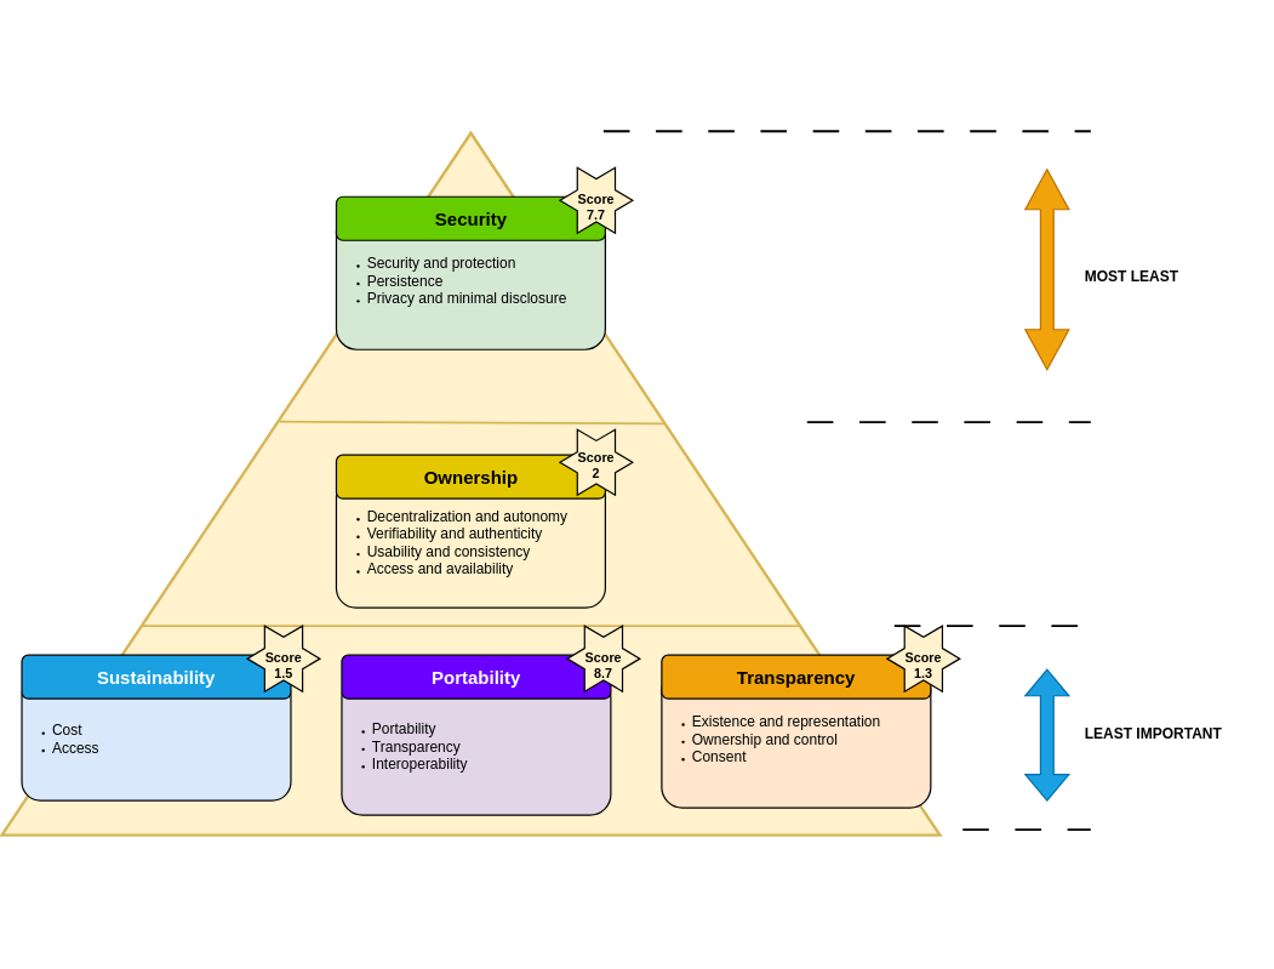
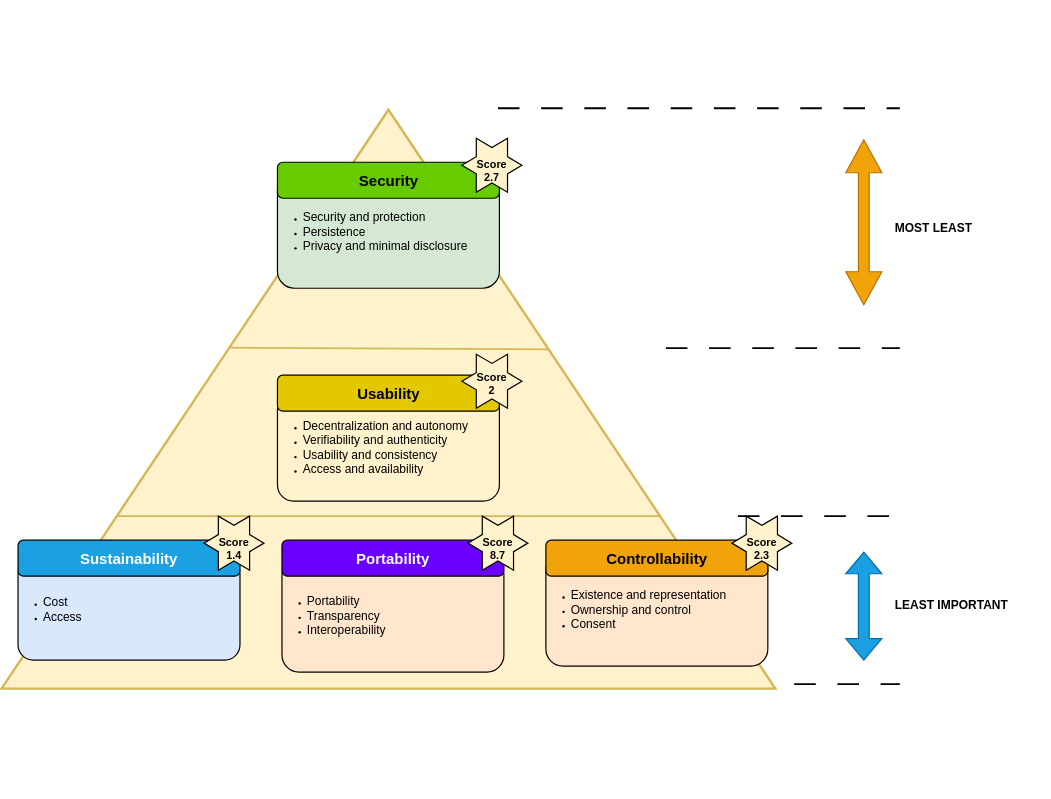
  <mxCell id="0" />
  <mxCell id="1" parent="0" />
  <mxCell id="2" value="" style="endArrow=none;html=1;rounded=0;exitX=0.298;exitY=0.15;exitDx=0;exitDy=0;exitPerimeter=0;fillColor=#fff2cc;strokeColor=#000000;strokeWidth=3;dashed=1;dashPattern=12 12;" parent="1" edge="1"><mxGeometry width="50" height="50" relative="1" as="geometry"><mxPoint x="1170" y="1140" as="sourcePoint" /><mxPoint x="1490" y="1140" as="targetPoint" /></mxGeometry></mxCell>
  <mxCell id="3" value="" style="triangle;whiteSpace=wrap;html=1;rotation=-90;fillColor=#fff2cc;strokeColor=#d6b656;strokeWidth=4;" parent="1" vertex="1"><mxGeometry x="155" y="20" width="965" height="1290" as="geometry" /></mxCell>
  <mxCell id="4" value="&lt;div style=&quot;line-height: 200%;&quot; align=&quot;right&quot;&gt;&lt;span style=&quot;color: rgb(0, 0, 0);&quot;&gt;&lt;b&gt;&lt;font style=&quot;font-size: 20px;&quot;&gt;MOST LEAST&lt;/font&gt;&lt;/b&gt;&lt;/span&gt;&lt;br&gt;&lt;/div&gt;" style="text;whiteSpace=wrap;html=1;" parent="1" vertex="1"><mxGeometry x="1480" y="360" width="240" height="60" as="geometry" /></mxCell>
  <mxCell id="5" value="&lt;div style=&quot;line-height: 200%;&quot; align=&quot;right&quot;&gt;&lt;b&gt;&lt;font style=&quot;font-size: 20px; color: rgb(0, 0, 0);&quot;&gt;LEAST IMPORTANT&lt;/font&gt;&lt;span style=&quot;color: rgba(0, 0, 0, 0);&quot;&gt;&lt;span style=&quot;color: rgba(0, 0, 0, 0);&quot;&gt;&lt;br&gt;&lt;/span&gt;&lt;/span&gt;&lt;/b&gt;&lt;/div&gt;" style="text;whiteSpace=wrap;html=1;" parent="1" vertex="1"><mxGeometry x="1480" y="990" width="240" height="60" as="geometry" /></mxCell>
  <mxCell id="6" value="" style="endArrow=none;html=1;rounded=0;entryX=0.586;entryY=0.707;entryDx=0;entryDy=0;entryPerimeter=0;exitX=0.589;exitY=0.296;exitDx=0;exitDy=0;exitPerimeter=0;fillColor=#fff2cc;strokeColor=#d6b656;strokeWidth=3;" parent="1" source="3" target="3" edge="1"><mxGeometry width="50" height="50" relative="1" as="geometry"><mxPoint x="1000" y="660" as="sourcePoint" /><mxPoint x="1050" y="610" as="targetPoint" /></mxGeometry></mxCell>
  <mxCell id="7" value="" style="endArrow=none;html=1;rounded=0;entryX=0.298;entryY=0.851;entryDx=0;entryDy=0;entryPerimeter=0;exitX=0.298;exitY=0.15;exitDx=0;exitDy=0;exitPerimeter=0;fillColor=#fff2cc;strokeColor=#d6b656;strokeWidth=3;" parent="1" source="3" target="3" edge="1"><mxGeometry width="50" height="50" relative="1" as="geometry"><mxPoint x="560" y="860" as="sourcePoint" /><mxPoint x="1091" y="863" as="targetPoint" /></mxGeometry></mxCell>
  <mxCell id="8" value="&lt;div align=&quot;left&quot;&gt;&lt;ul&gt;&lt;li&gt;&lt;font style=&quot;font-size: 20px;&quot;&gt;Existence and representation&lt;/font&gt;&lt;/li&gt;&lt;li&gt;&lt;font style=&quot;font-size: 20px;&quot;&gt;Ownership and control&lt;/font&gt;&lt;/li&gt;&lt;li&gt;&lt;font style=&quot;font-size: 20px;&quot;&gt;Consent&lt;/font&gt;&lt;/li&gt;&lt;/ul&gt;&lt;/div&gt;" style="rounded=1;whiteSpace=wrap;html=1;align=left;fillColor=#ffe6cc;strokeColor=#000000;strokeWidth=2;" parent="1" vertex="1"><mxGeometry x="900" y="920" width="370" height="190" as="geometry" /></mxCell>
  <mxCell id="9" value="&lt;div align=&quot;left&quot;&gt;&lt;ul&gt;&lt;li&gt;&lt;font style=&quot;font-size: 20px;&quot;&gt;Security and protection&lt;/font&gt;&lt;/li&gt;&lt;li&gt;&lt;font style=&quot;font-size: 20px;&quot;&gt;Persistence&lt;/font&gt;&lt;/li&gt;&lt;li&gt;&lt;font style=&quot;font-size: 20px;&quot;&gt;Privacy and minimal disclosure&lt;/font&gt;&lt;/li&gt;&lt;/ul&gt;&lt;/div&gt;" style="rounded=1;whiteSpace=wrap;html=1;align=left;fillColor=#d5e8d4;strokeColor=#000000;strokeWidth=2;" parent="1" vertex="1"><mxGeometry x="452.5" y="290" width="370" height="190" as="geometry" /></mxCell>
  <mxCell id="10" value="&lt;div align=&quot;left&quot;&gt;&lt;ul&gt;&lt;li&gt;&lt;font style=&quot;font-size: 20px;&quot;&gt;Decentralization and autonomy&lt;/font&gt;&lt;/li&gt;&lt;li&gt;&lt;font style=&quot;font-size: 20px;&quot;&gt;Verifiability and authenticity&lt;/font&gt;&lt;/li&gt;&lt;li&gt;&lt;font style=&quot;font-size: 20px;&quot;&gt;Usability and consistency&lt;/font&gt;&lt;/li&gt;&lt;li&gt;&lt;font style=&quot;font-size: 20px;&quot;&gt;Access and availability&lt;/font&gt;&lt;/li&gt;&lt;/ul&gt;&lt;/div&gt;" style="rounded=1;whiteSpace=wrap;html=1;align=left;fillColor=#fff2cc;strokeColor=#000000;strokeWidth=2;" parent="1" vertex="1"><mxGeometry x="452.5" y="655" width="370" height="180" as="geometry" /></mxCell>
- <mxCell id="11" value="&lt;b&gt;&lt;font style=&quot;font-size: 25px;&quot;&gt;Transparency&lt;/font&gt;&lt;/b&gt;" style="rounded=1;whiteSpace=wrap;html=1;fillColor=#f0a30a;fontColor=#000000;strokeColor=#000000;strokeWidth=2;" parent="1" vertex="1"><mxGeometry x="900" y="900" width="370" height="60" as="geometry" /></mxCell>
- <mxCell id="12" value="&lt;div&gt;&lt;b&gt;&lt;font style=&quot;font-size: 25px;&quot;&gt;Ownership&lt;/font&gt;&lt;/b&gt;&lt;br&gt;&lt;/div&gt;" style="rounded=1;whiteSpace=wrap;html=1;fillColor=#e3c800;fontColor=#000000;strokeColor=#000000;strokeWidth=2;" parent="1" vertex="1"><mxGeometry x="452.5" y="625" width="370" height="60" as="geometry" /></mxCell>
+ <mxCell id="11" value="&lt;b&gt;&lt;font style=&quot;font-size: 25px;&quot;&gt;Controllability&lt;/font&gt;&lt;/b&gt;" style="rounded=1;whiteSpace=wrap;html=1;fillColor=#f0a30a;fontColor=#000000;strokeColor=#000000;strokeWidth=2;" parent="1" vertex="1"><mxGeometry x="900" y="900" width="370" height="60" as="geometry" /></mxCell>
+ <mxCell id="12" value="&lt;div&gt;&lt;b&gt;&lt;font style=&quot;font-size: 25px;&quot;&gt;Usability&lt;/font&gt;&lt;/b&gt;&lt;br&gt;&lt;/div&gt;" style="rounded=1;whiteSpace=wrap;html=1;fillColor=#e3c800;fontColor=#000000;strokeColor=#000000;strokeWidth=2;" parent="1" vertex="1"><mxGeometry x="452.5" y="625" width="370" height="60" as="geometry" /></mxCell>
  <mxCell id="13" value="&lt;span data-darkreader-inline-color=&quot;&quot; style=&quot;color: rgb(0, 0, 0); --darkreader-inline-color: var(--darkreader-text-ededed, #f9f5f0);&quot;&gt;&lt;b&gt;&lt;font style=&quot;font-size: 25px;&quot;&gt;Security&lt;font&gt;&lt;br&gt;&lt;/font&gt;&lt;/font&gt;&lt;/b&gt;&lt;/span&gt;" style="rounded=1;whiteSpace=wrap;html=1;fillColor=#66CC00;strokeColor=#000000;fontColor=#ffffff;strokeWidth=2;" parent="1" vertex="1"><mxGeometry x="452.5" y="270" width="370" height="60" as="geometry" /></mxCell>
  <mxCell id="14" value="&lt;div align=&quot;left&quot;&gt;&lt;ul&gt;&lt;li&gt;&lt;font style=&quot;font-size: 20px;&quot;&gt;Cost&lt;/font&gt;&lt;/li&gt;&lt;li&gt;&lt;div&gt;&lt;font style=&quot;font-size: 20px;&quot;&gt;Access&lt;/font&gt;&lt;/div&gt;&lt;/li&gt;&lt;/ul&gt;&lt;/div&gt;" style="rounded=1;whiteSpace=wrap;html=1;fillColor=#dae8fc;strokeColor=#000000;align=left;strokeWidth=2;" parent="1" vertex="1"><mxGeometry x="20" y="930" width="370" height="170" as="geometry" /></mxCell>
- <mxCell id="15" value="&lt;div align=&quot;left&quot;&gt;&lt;ul&gt;&lt;li&gt;&lt;font style=&quot;font-size: 20px;&quot;&gt;Portability&lt;/font&gt;&lt;/li&gt;&lt;li&gt;&lt;font style=&quot;font-size: 20px;&quot;&gt;Transparency&lt;/font&gt;&lt;/li&gt;&lt;li&gt;&lt;font style=&quot;font-size: 20px;&quot;&gt;Interoperability&lt;/font&gt;&lt;/li&gt;&lt;/ul&gt;&lt;/div&gt;" style="rounded=1;whiteSpace=wrap;html=1;align=left;fillColor=#e1d5e7;strokeColor=#000000;strokeWidth=2;" parent="1" vertex="1"><mxGeometry x="460" y="930" width="370" height="190" as="geometry" /></mxCell>
+ <mxCell id="15" value="&lt;div align=&quot;left&quot;&gt;&lt;ul&gt;&lt;li&gt;&lt;font style=&quot;font-size: 20px;&quot;&gt;Portability&lt;/font&gt;&lt;/li&gt;&lt;li&gt;&lt;font style=&quot;font-size: 20px;&quot;&gt;Transparency&lt;/font&gt;&lt;/li&gt;&lt;li&gt;&lt;font style=&quot;font-size: 20px;&quot;&gt;Interoperability&lt;/font&gt;&lt;/li&gt;&lt;/ul&gt;&lt;/div&gt;" style="rounded=1;whiteSpace=wrap;html=1;align=left;fillColor=#ffe6cc;strokeColor=#000000;strokeWidth=2;" parent="1" vertex="1"><mxGeometry x="460" y="930" width="370" height="190" as="geometry" /></mxCell>
  <mxCell id="16" value="&lt;b&gt;&lt;font style=&quot;font-size: 25px;&quot;&gt;Portability&lt;/font&gt;&lt;/b&gt;" style="rounded=1;whiteSpace=wrap;html=1;fillColor=#6a00ff;fontColor=#ffffff;strokeColor=#000000;strokeWidth=2;" parent="1" vertex="1"><mxGeometry x="460" y="900" width="370" height="60" as="geometry" /></mxCell>
  <mxCell id="17" value="&lt;font style=&quot;font-size: 25px;&quot;&gt;&lt;b&gt;Sustainability&lt;/b&gt;&lt;/font&gt;" style="rounded=1;whiteSpace=wrap;html=1;fillColor=#1ba1e2;fontColor=#ffffff;strokeColor=#000000;strokeWidth=2;" parent="1" vertex="1"><mxGeometry x="20" y="900" width="370" height="60" as="geometry" /></mxCell>
  <mxCell id="18" value="" style="shape=doubleArrow;whiteSpace=wrap;html=1;rotation=90;fillColor=#1ba1e2;strokeColor=#006EAF;fontColor=#ffffff;strokeWidth=2;" parent="1" vertex="1"><mxGeometry x="1340" y="980" width="180" height="60" as="geometry" /></mxCell>
  <mxCell id="19" value="" style="shape=doubleArrow;whiteSpace=wrap;html=1;rotation=90;fillColor=#f0a30a;fontColor=#000000;strokeColor=#BD7000;strokeWidth=2;" parent="1" vertex="1"><mxGeometry x="1292.5" y="340" width="275" height="60" as="geometry" /></mxCell>
  <mxCell id="20" value="" style="endArrow=none;html=1;rounded=0;fillColor=#fff2cc;strokeColor=#000000;strokeWidth=3;dashed=1;dashPattern=12 12;" parent="1" edge="1"><mxGeometry width="50" height="50" relative="1" as="geometry"><mxPoint x="1220" y="860" as="sourcePoint" /><mxPoint x="1490" y="860" as="targetPoint" /></mxGeometry></mxCell>
  <mxCell id="21" value="" style="endArrow=none;html=1;rounded=0;fillColor=#fff2cc;strokeColor=#000000;strokeWidth=3;dashed=1;dashPattern=12 12;" parent="1" edge="1"><mxGeometry width="50" height="50" relative="1" as="geometry"><mxPoint x="1100" y="580" as="sourcePoint" /><mxPoint x="1490" y="580" as="targetPoint" /></mxGeometry></mxCell>
  <mxCell id="22" value="" style="endArrow=none;html=1;rounded=0;fillColor=#fff2cc;strokeColor=#000000;strokeWidth=3;dashed=1;dashPattern=12 12;" parent="1" edge="1"><mxGeometry width="50" height="50" relative="1" as="geometry"><mxPoint x="820" as="sourcePoint" y="180" /><mxPoint x="1490" as="targetPoint" y="180" /></mxGeometry></mxCell>
  <mxCell id="23" value="" style="verticalLabelPosition=bottom;verticalAlign=top;html=1;shape=mxgraph.basic.6_point_star;fillColor=#fff2cc;strokeColor=#000000;strokeWidth=2;" parent="1" vertex="1"><mxGeometry x="760" y="230" width="100" height="90" as="geometry" /></mxCell>
- <mxCell id="24" value="&lt;font style=&quot;font-size: 18px;&quot;&gt;&lt;b&gt;&lt;font&gt;Score 7.7&lt;/font&gt;&lt;/b&gt;&lt;/font&gt;" style="text;html=1;align=center;verticalAlign=middle;whiteSpace=wrap;rounded=0;" parent="1" vertex="1"><mxGeometry x="780" y="270" width="60" height="30" as="geometry" /></mxCell>
+ <mxCell id="24" value="&lt;font style=&quot;font-size: 18px;&quot;&gt;&lt;b&gt;&lt;font&gt;Score 2.7&lt;/font&gt;&lt;/b&gt;&lt;/font&gt;" style="text;html=1;align=center;verticalAlign=middle;whiteSpace=wrap;rounded=0;" parent="1" vertex="1"><mxGeometry x="780" y="270" width="60" height="30" as="geometry" /></mxCell>
  <mxCell id="25" value="" style="verticalLabelPosition=bottom;verticalAlign=top;html=1;shape=mxgraph.basic.6_point_star;fillColor=#fff2cc;strokeColor=#000000;strokeWidth=2;" parent="1" vertex="1"><mxGeometry x="760" y="590" width="100" height="90" as="geometry" /></mxCell>
  <mxCell id="26" value="" style="verticalLabelPosition=bottom;verticalAlign=top;html=1;shape=mxgraph.basic.6_point_star;fillColor=#fff2cc;strokeColor=#000000;strokeWidth=2;" parent="1" vertex="1"><mxGeometry x="770" y="860" width="100" height="90" as="geometry" /></mxCell>
  <mxCell id="27" value="&lt;font style=&quot;font-size: 18px;&quot;&gt;&lt;b&gt;&lt;font&gt;Score 2&lt;/font&gt;&lt;/b&gt;&lt;/font&gt;" style="text;html=1;align=center;verticalAlign=middle;whiteSpace=wrap;rounded=0;" parent="1" vertex="1"><mxGeometry x="780" y="625" width="60" height="30" as="geometry" /></mxCell>
  <mxCell id="28" value="&lt;font style=&quot;font-size: 18px;&quot;&gt;&lt;b&gt;&lt;font&gt;Score 8.7&lt;/font&gt;&lt;/b&gt;&lt;/font&gt;" style="text;html=1;align=center;verticalAlign=middle;whiteSpace=wrap;rounded=0;" parent="1" vertex="1"><mxGeometry x="790" y="900" width="60" height="30" as="geometry" /></mxCell>
  <mxCell id="29" value="" style="verticalLabelPosition=bottom;verticalAlign=top;html=1;shape=mxgraph.basic.6_point_star;fillColor=#fff2cc;strokeColor=#000000;strokeWidth=2;" parent="1" vertex="1"><mxGeometry x="330" y="860" width="100" height="90" as="geometry" /></mxCell>
- <mxCell id="30" value="&lt;font style=&quot;font-size: 18px;&quot;&gt;&lt;b&gt;&lt;font&gt;Score 1.5&lt;/font&gt;&lt;/b&gt;&lt;/font&gt;" style="text;html=1;align=center;verticalAlign=middle;whiteSpace=wrap;rounded=0;" parent="1" vertex="1"><mxGeometry x="350" y="900" width="60" height="30" as="geometry" /></mxCell>
+ <mxCell id="30" value="&lt;font style=&quot;font-size: 18px;&quot;&gt;&lt;b&gt;&lt;font&gt;Score 1.4&lt;/font&gt;&lt;/b&gt;&lt;/font&gt;" style="text;html=1;align=center;verticalAlign=middle;whiteSpace=wrap;rounded=0;" parent="1" vertex="1"><mxGeometry x="350" y="900" width="60" height="30" as="geometry" /></mxCell>
  <mxCell id="31" value="" style="verticalLabelPosition=bottom;verticalAlign=top;html=1;shape=mxgraph.basic.6_point_star;fillColor=#fff2cc;strokeColor=#000000;strokeWidth=2;" parent="1" vertex="1"><mxGeometry x="1210" y="860" width="100" height="90" as="geometry" /></mxCell>
- <mxCell id="32" value="&lt;font style=&quot;font-size: 18px;&quot;&gt;&lt;b&gt;&lt;font&gt;Score 1.3&lt;/font&gt;&lt;/b&gt;&lt;/font&gt;" style="text;html=1;align=center;verticalAlign=middle;whiteSpace=wrap;rounded=0;" parent="1" vertex="1"><mxGeometry x="1230" y="900" width="60" height="30" as="geometry" /></mxCell>
+ <mxCell id="32" value="&lt;font style=&quot;font-size: 18px;&quot;&gt;&lt;b&gt;&lt;font&gt;Score 2.3&lt;/font&gt;&lt;/b&gt;&lt;/font&gt;" style="text;html=1;align=center;verticalAlign=middle;whiteSpace=wrap;rounded=0;" parent="1" vertex="1"><mxGeometry x="1230" y="900" width="60" height="30" as="geometry" /></mxCell>
